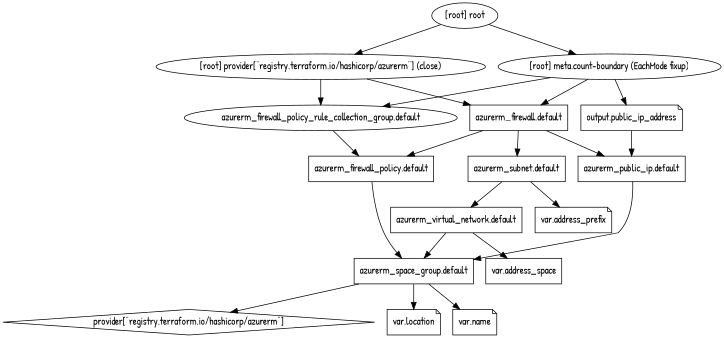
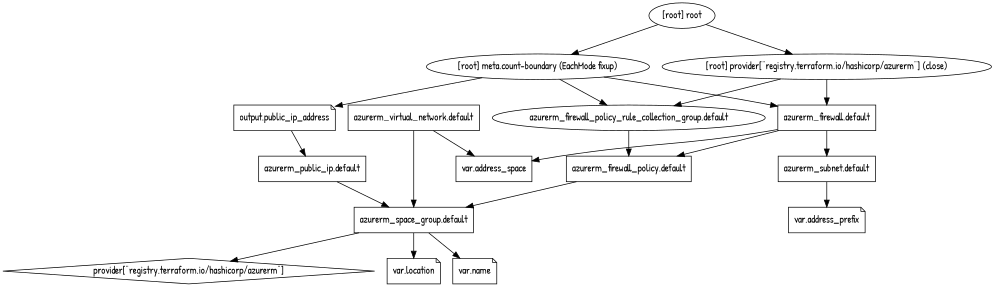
  digraph {
    compound=true
    fontname="Patrick Hand"
    newrank=true
    node [fontname="Patrick Hand" shape=box]
    edge [fontname="Patrick Hand"]
    n1 [label="azurerm_firewall.default"]
    n2 [label="azurerm_firewall_policy.default"]
    n3 [label="azurerm_public_ip.default"]
    n4 [label="azurerm_subnet.default"]
    n5 [label="azurerm_space_group.default"]
    n6 [label="azurerm_firewall_policy_rule_collection_group.default" shape=ellipse]
    n7 [label="provider[\"registry.terraform.io/hashicorp/azurerm\"]" shape=diamond]
    n8 [label="var.location" shape=note]
    n9 [label="var.name" shape=note]
    n10 [label="azurerm_virtual_network.default"]
    n11 [label="var.address_prefix" shape=note]
    n12 [label="var.address_space"]
    n13 [label="output.public_ip_address" shape=note]
    "[root] meta.count-boundary (EachMode fixup)" [shape=""]
    "[root] provider[\"registry.terraform.io/hashicorp/azurerm\"] (close)" [shape=""]
    "[root] root" [shape=""]
    subgraph sub_1 {
      n1
      n2
      n3
      n4
      n5
      n6
      n7
      n8
      n9
      n10
      n11
      n12
      n13
      "[root] meta.count-boundary (EachMode fixup)"
      "[root] provider[\"registry.terraform.io/hashicorp/azurerm\"] (close)"
      "[root] root"
    }
    n1 -> n2
-   n1 -> n3
+   n1 -> n12
    n1 -> n4
    n2 -> n5
    n3 -> n5
-   n4 -> n10
    n4 -> n11
    n5 -> n7
    n5 -> n8
    n5 -> n9
    n6 -> n2
    n10 -> n5
    n10 -> n12
    n13 -> n3
    "[root] meta.count-boundary (EachMode fixup)" -> n1
    "[root] meta.count-boundary (EachMode fixup)" -> n6
    "[root] meta.count-boundary (EachMode fixup)" -> n13
    "[root] provider[\"registry.terraform.io/hashicorp/azurerm\"] (close)" -> n1
    "[root] provider[\"registry.terraform.io/hashicorp/azurerm\"] (close)" -> n6
    "[root] root" -> "[root] meta.count-boundary (EachMode fixup)"
    "[root] root" -> "[root] provider[\"registry.terraform.io/hashicorp/azurerm\"] (close)"
  }
